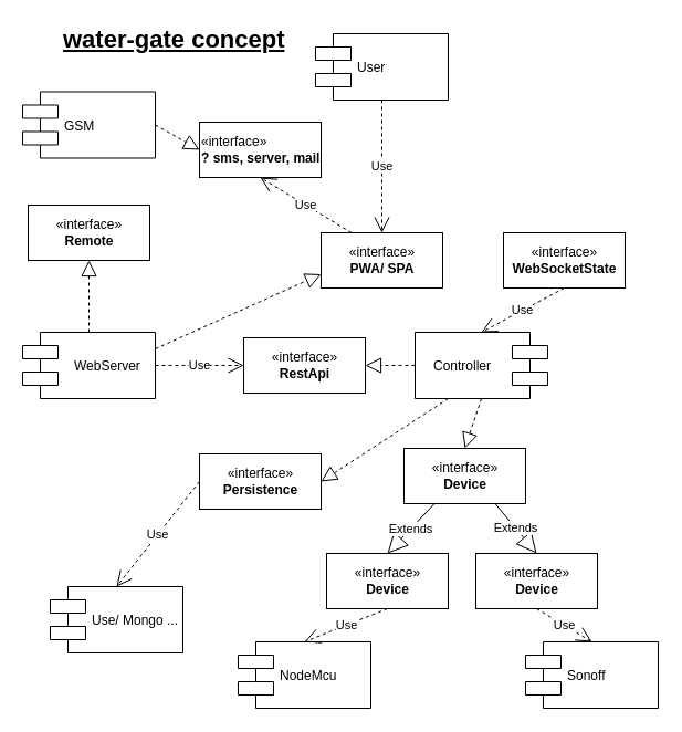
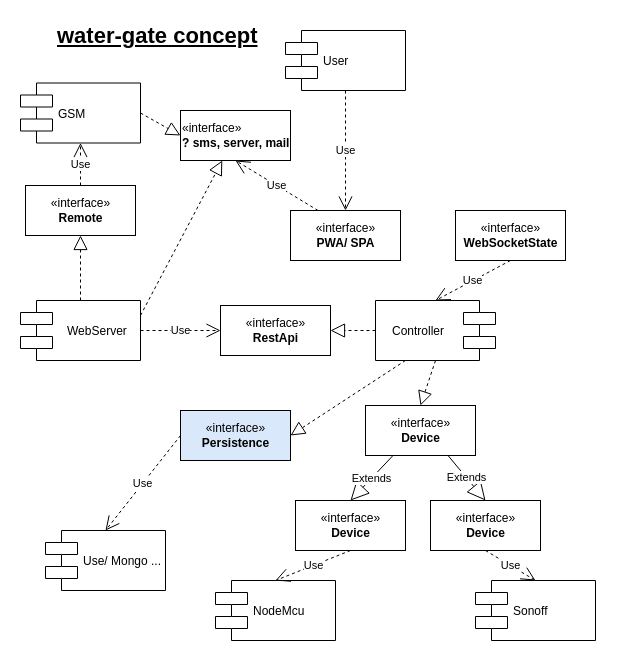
  <mxCell id="0" />
  <mxCell id="1" parent="0" />
  <mxCell id="2" value="GSM" style="shape=component;align=left;spacingLeft=36;" vertex="1" parent="1"><mxGeometry x="20" y="82.5" width="120" height="60" as="geometry" /></mxCell>
  <mxCell id="3" value="Controller" style="shape=component;align=left;spacingLeft=15;direction=west;" vertex="1" parent="1"><mxGeometry x="375" y="300" width="120" height="60" as="geometry" /></mxCell>
  <mxCell id="4" value="NodeMcu" style="shape=component;align=left;spacingLeft=36;" vertex="1" parent="1"><mxGeometry x="215" y="580" width="120" height="60" as="geometry" /></mxCell>
  <mxCell id="5" value="«interface»&lt;br&gt;&lt;b&gt;Device&lt;/b&gt;" style="html=1;" vertex="1" parent="1"><mxGeometry x="365" y="405" width="110" height="50" as="geometry" /></mxCell>
  <mxCell id="6" value="«interface»&lt;br&gt;&lt;b&gt;Remote&lt;/b&gt;&lt;br&gt;" style="html=1;" vertex="1" parent="1"><mxGeometry x="25" y="185" width="110" height="50" as="geometry" /></mxCell>
  <mxCell id="7" value="Sonoff" style="shape=component;align=left;spacingLeft=36;" vertex="1" parent="1"><mxGeometry x="475" y="580" width="120" height="60" as="geometry" /></mxCell>
  <mxCell id="8" value="«interface»&lt;br&gt;&lt;b&gt;RestApi&lt;/b&gt;" style="html=1;" vertex="1" parent="1"><mxGeometry x="220" y="305" width="110" height="50" as="geometry" /></mxCell>
  <mxCell id="9" value="WebServer" style="shape=component;align=left;spacingLeft=45;direction=east;" vertex="1" parent="1"><mxGeometry x="20" y="300" width="120" height="60" as="geometry" /></mxCell>
  <mxCell id="10" value="«interface»&lt;br&gt;&lt;b&gt;PWA/ SPA&lt;/b&gt;" style="html=1;" vertex="1" parent="1"><mxGeometry x="290" y="210" width="110" height="50" as="geometry" /></mxCell>
  <mxCell id="11" value="User" style="shape=component;align=left;spacingLeft=36;" vertex="1" parent="1"><mxGeometry x="285" y="30" width="120" height="60" as="geometry" /></mxCell>
  <mxCell id="12" value="«interface»&lt;br&gt;&lt;b&gt;WebSocketState&lt;/b&gt;&lt;br&gt;" style="html=1;" vertex="1" parent="1"><mxGeometry x="455" y="210" width="110" height="50" as="geometry" /></mxCell>
- <mxCell id="13" value="«interface»&lt;br&gt;&lt;b&gt;Persistence&lt;/b&gt;" style="html=1;" vertex="1" parent="1"><mxGeometry x="180" y="410" width="110" height="50" as="geometry" /></mxCell>
+ <mxCell id="13" value="«interface»&lt;br&gt;&lt;b&gt;Persistence&lt;/b&gt;" style="html=1;fillColor=#dae8fc;" vertex="1" parent="1"><mxGeometry x="180" y="410" width="110" height="50" as="geometry" /></mxCell>
  <mxCell id="14" value="Use/ Mongo ..." style="shape=component;align=left;spacingLeft=36;" vertex="1" parent="1"><mxGeometry x="45" y="530" width="120" height="60" as="geometry" /></mxCell>
  <mxCell id="15" value="" style="endArrow=block;dashed=1;endFill=0;endSize=12;html=1;entryX=0.5;entryY=0;entryDx=0;entryDy=0;exitX=0.5;exitY=0;exitDx=0;exitDy=0;" edge="1" parent="1" source="3" target="5"><mxGeometry width="160" relative="1" as="geometry"><mxPoint x="-45" y="570" as="sourcePoint" /><mxPoint x="115" y="570" as="targetPoint" /></mxGeometry></mxCell>
  <mxCell id="16" value="" style="endArrow=block;dashed=1;endFill=0;endSize=12;html=1;exitX=0.5;exitY=0;exitDx=0;exitDy=0;entryX=0.5;entryY=1;entryDx=0;entryDy=0;" edge="1" parent="1" source="9" target="6"><mxGeometry width="160" relative="1" as="geometry"><mxPoint x="-45" y="570" as="sourcePoint" /><mxPoint x="115" y="570" as="targetPoint" /><Array as="points" /></mxGeometry></mxCell>
  <mxCell id="17" value="Use" style="endArrow=open;endSize=12;dashed=1;html=1;entryX=0.5;entryY=0;entryDx=0;entryDy=0;exitX=0.5;exitY=1;exitDx=0;exitDy=0;" edge="1" parent="1" source="31" target="4"><mxGeometry width="160" relative="1" as="geometry"><mxPoint x="325" y="510" as="sourcePoint" /><mxPoint x="115" y="570" as="targetPoint" /></mxGeometry></mxCell>
  <mxCell id="18" value="Use" style="endArrow=open;endSize=12;dashed=1;html=1;entryX=0.5;entryY=0;entryDx=0;entryDy=0;exitX=0.5;exitY=1;exitDx=0;exitDy=0;" edge="1" parent="1" source="32" target="7"><mxGeometry width="160" relative="1" as="geometry"><mxPoint x="445" y="570" as="sourcePoint" /><mxPoint x="115" y="570" as="targetPoint" /></mxGeometry></mxCell>
+ <mxCell id="19" value="Use" style="endArrow=open;endSize=12;dashed=1;html=1;exitX=0.5;exitY=0;exitDx=0;exitDy=0;entryX=0.5;entryY=1;entryDx=0;entryDy=0;" edge="1" parent="1" source="6" target="2"><mxGeometry width="160" relative="1" as="geometry"><mxPoint x="-45" y="570" as="sourcePoint" /><mxPoint x="115" y="570" as="targetPoint" /></mxGeometry></mxCell>
  <mxCell id="20" value="" style="endArrow=block;dashed=1;endFill=0;endSize=12;html=1;exitX=1;exitY=0.5;exitDx=0;exitDy=0;entryX=1;entryY=0.5;entryDx=0;entryDy=0;" edge="1" parent="1" source="3" target="8"><mxGeometry width="160" relative="1" as="geometry"><mxPoint x="-45" y="570" as="sourcePoint" /><mxPoint x="115" y="570" as="targetPoint" /></mxGeometry></mxCell>
  <mxCell id="21" value="Use" style="endArrow=open;endSize=12;dashed=1;html=1;exitX=1;exitY=0.5;exitDx=0;exitDy=0;entryX=0;entryY=0.5;entryDx=0;entryDy=0;" edge="1" parent="1" source="9" target="8"><mxGeometry width="160" relative="1" as="geometry"><mxPoint x="-45" y="570" as="sourcePoint" /><mxPoint x="245" y="370" as="targetPoint" /></mxGeometry></mxCell>
  <mxCell id="22" value="Use" style="endArrow=open;endSize=12;dashed=1;html=1;exitX=0;exitY=0.5;exitDx=0;exitDy=0;entryX=0.5;entryY=0;entryDx=0;entryDy=0;" edge="1" parent="1" source="13" target="14"><mxGeometry width="160" relative="1" as="geometry"><mxPoint x="-45" y="570" as="sourcePoint" /><mxPoint x="115" y="570" as="targetPoint" /></mxGeometry></mxCell>
  <mxCell id="23" value="" style="endArrow=block;dashed=1;endFill=0;endSize=12;html=1;exitX=0.75;exitY=0;exitDx=0;exitDy=0;entryX=1;entryY=0.5;entryDx=0;entryDy=0;" edge="1" parent="1" source="3" target="13"><mxGeometry width="160" relative="1" as="geometry"><mxPoint x="-45" y="570" as="sourcePoint" /><mxPoint x="115" y="570" as="targetPoint" /></mxGeometry></mxCell>
- <mxCell id="24" value="" style="endArrow=block;dashed=1;endFill=0;endSize=12;html=1;exitX=1;exitY=0.25;exitDx=0;exitDy=0;entryX=0;entryY=0.75;entryDx=0;entryDy=0;" edge="1" parent="1" source="9" target="10"><mxGeometry width="160" relative="1" as="geometry"><mxPoint x="-45" y="570" as="sourcePoint" /><mxPoint x="405" y="240" as="targetPoint" /></mxGeometry></mxCell>
+ <mxCell id="24" value="" style="endArrow=block;dashed=1;endFill=0;endSize=12;html=1;exitX=1;exitY=0.25;exitDx=0;exitDy=0;" edge="1" parent="1" source="9" target="27"><mxGeometry width="160" relative="1" as="geometry"><mxPoint x="-45" y="570" as="sourcePoint" /><mxPoint x="405" y="240" as="targetPoint" /></mxGeometry></mxCell>
  <mxCell id="25" value="Use" style="endArrow=open;endSize=12;dashed=1;html=1;exitX=0.5;exitY=1;exitDx=0;exitDy=0;entryX=0.5;entryY=0;entryDx=0;entryDy=0;" edge="1" parent="1" source="11" target="10"><mxGeometry width="160" relative="1" as="geometry"><mxPoint x="-45" y="570" as="sourcePoint" /><mxPoint x="115" y="570" as="targetPoint" /></mxGeometry></mxCell>
  <mxCell id="26" value="Use" style="endArrow=open;endSize=12;dashed=1;html=1;exitX=0.5;exitY=1;exitDx=0;exitDy=0;entryX=0.5;entryY=1;entryDx=0;entryDy=0;" edge="1" parent="1" source="12" target="3"><mxGeometry width="160" relative="1" as="geometry"><mxPoint x="605" y="250" as="sourcePoint" /><mxPoint x="765" y="250" as="targetPoint" /></mxGeometry></mxCell>
  <mxCell id="27" value="«interface»&lt;br&gt;&lt;b&gt;? sms, server, mail&lt;/b&gt;" style="html=1;align=left;" vertex="1" parent="1"><mxGeometry x="180" y="110" width="110" height="50" as="geometry" /></mxCell>
  <mxCell id="28" value="" style="endArrow=block;dashed=1;endFill=0;endSize=12;html=1;exitX=1;exitY=0.5;exitDx=0;exitDy=0;entryX=0;entryY=0.5;entryDx=0;entryDy=0;" edge="1" parent="1" source="2" target="27"><mxGeometry width="160" relative="1" as="geometry"><mxPoint x="-45" y="570" as="sourcePoint" /><mxPoint x="115" y="570" as="targetPoint" /></mxGeometry></mxCell>
  <mxCell id="29" value="Use" style="endArrow=open;endSize=12;dashed=1;html=1;exitX=0.25;exitY=0;exitDx=0;exitDy=0;entryX=0.5;entryY=1;entryDx=0;entryDy=0;" edge="1" parent="1" source="10" target="27"><mxGeometry width="160" relative="1" as="geometry"><mxPoint x="-45" y="570" as="sourcePoint" /><mxPoint x="115" y="570" as="targetPoint" /></mxGeometry></mxCell>
  <mxCell id="30" value="&lt;font style=&quot;font-size: 22px&quot;&gt;&lt;b&gt;&lt;u&gt;water-gate concept&lt;/u&gt;&lt;/b&gt;&lt;/font&gt;" style="text;html=1;resizable=0;points=[];autosize=1;align=left;verticalAlign=top;spacingTop=-4;" vertex="1" parent="1"><mxGeometry x="55" y="20" width="220" height="20" as="geometry" /></mxCell>
  <mxCell id="31" value="«interface»&lt;br&gt;&lt;b&gt;Device&lt;/b&gt;" style="html=1;" vertex="1" parent="1"><mxGeometry x="295" y="500" width="110" height="50" as="geometry" /></mxCell>
  <mxCell id="32" value="«interface»&lt;br&gt;&lt;b&gt;Device&lt;/b&gt;" style="html=1;" vertex="1" parent="1"><mxGeometry x="430" y="500" width="110" height="50" as="geometry" /></mxCell>
  <mxCell id="33" value="Extends" style="endArrow=block;endSize=16;endFill=0;html=1;exitX=0.75;exitY=1;exitDx=0;exitDy=0;entryX=0.5;entryY=0;entryDx=0;entryDy=0;" edge="1" parent="1" source="5" target="32"><mxGeometry width="160" relative="1" as="geometry"><mxPoint x="25" y="660" as="sourcePoint" /><mxPoint x="545" y="450" as="targetPoint" /></mxGeometry></mxCell>
  <mxCell id="34" value="Extends" style="endArrow=block;endSize=16;endFill=0;html=1;exitX=0.25;exitY=1;exitDx=0;exitDy=0;entryX=0.5;entryY=0;entryDx=0;entryDy=0;" edge="1" parent="1" source="5" target="31"><mxGeometry width="160" relative="1" as="geometry"><mxPoint x="25" y="660" as="sourcePoint" /><mxPoint x="355" y="490" as="targetPoint" /></mxGeometry></mxCell>
